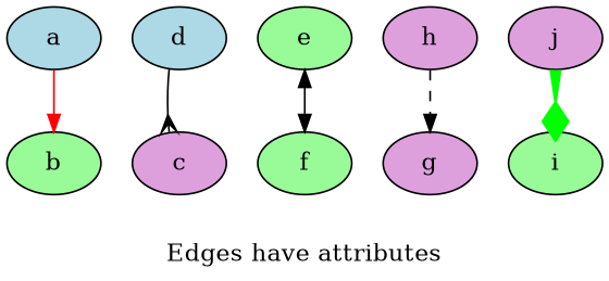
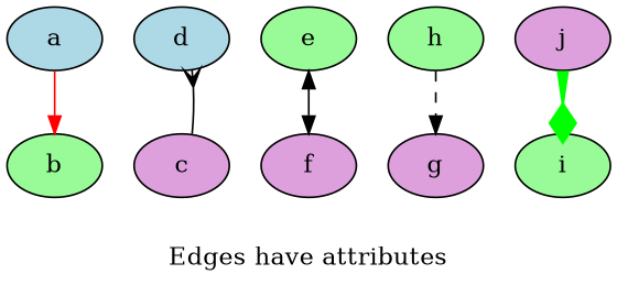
  digraph {
    label="Edges have attributes"
    node [fillcolor=plum style=filled]
    a [fillcolor=lightblue]
    b [fillcolor=palegreen]
    d [fillcolor=lightblue]
    c
    e [fillcolor=palegreen]
-   f [fillcolor=palegreen]
-   h
+   f
+   h [fillcolor=palegreen]
    g
    i [fillcolor=palegreen]
    j
    a -> b [color=red]
-   d -> c [arrowhead=crow]
+   c -> d [arrowhead=crow]
    e -> f [dir=both]
    h -> g [style=dashed]
    j -> i [arrowhead=diamond color=green penwidth=7 style=tapered]
  }
